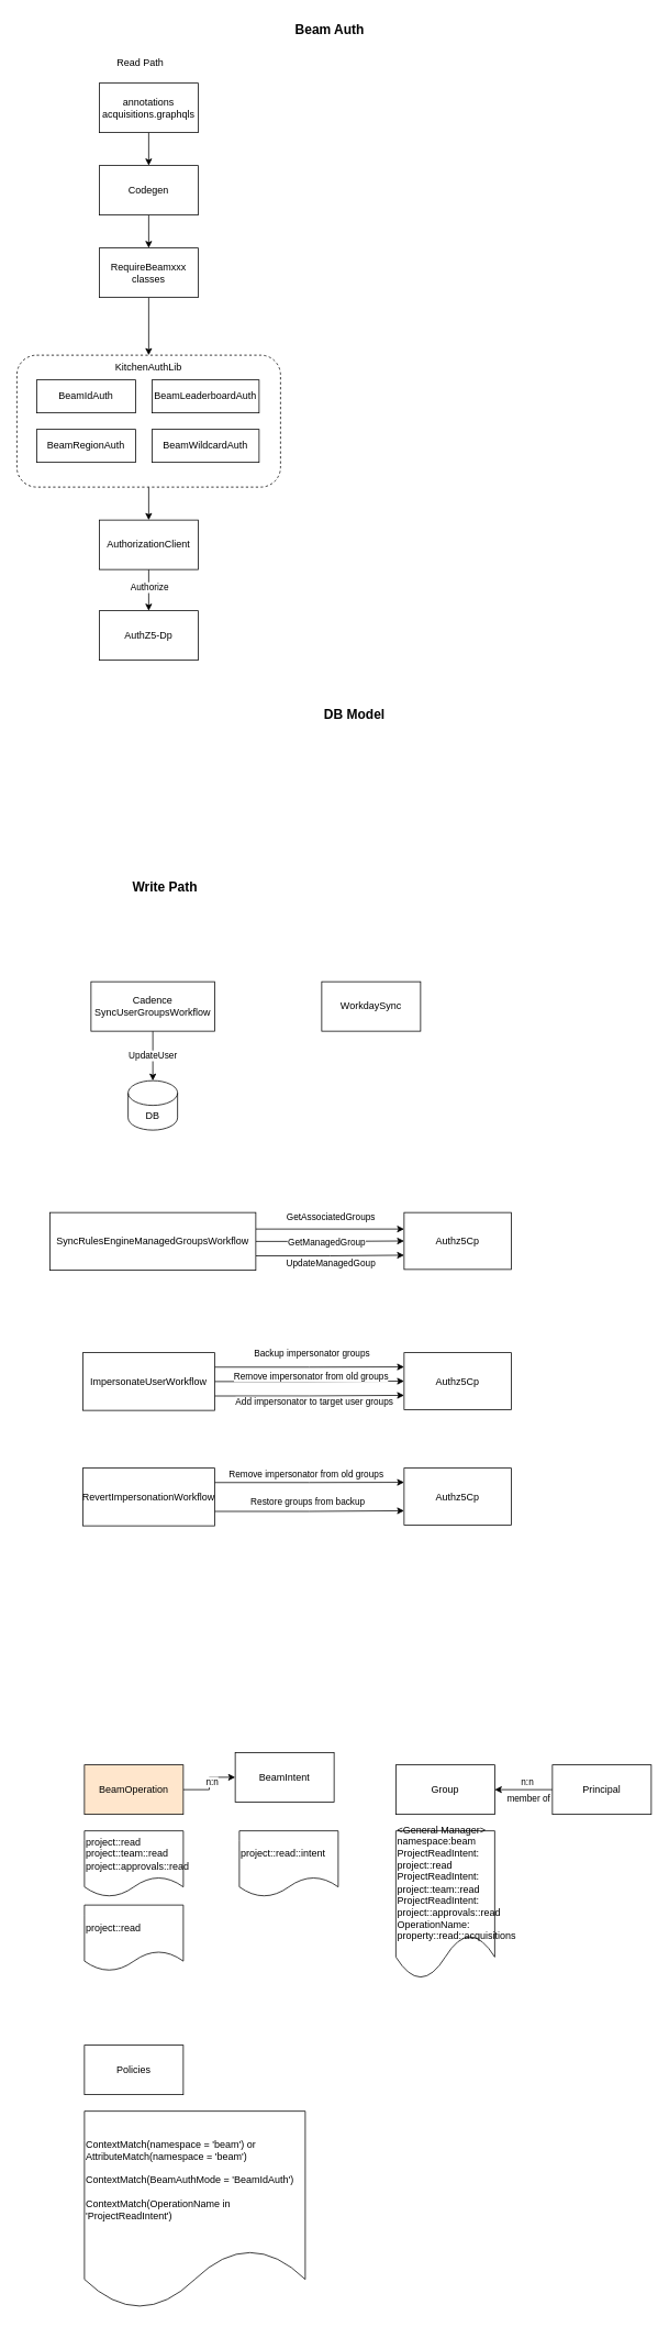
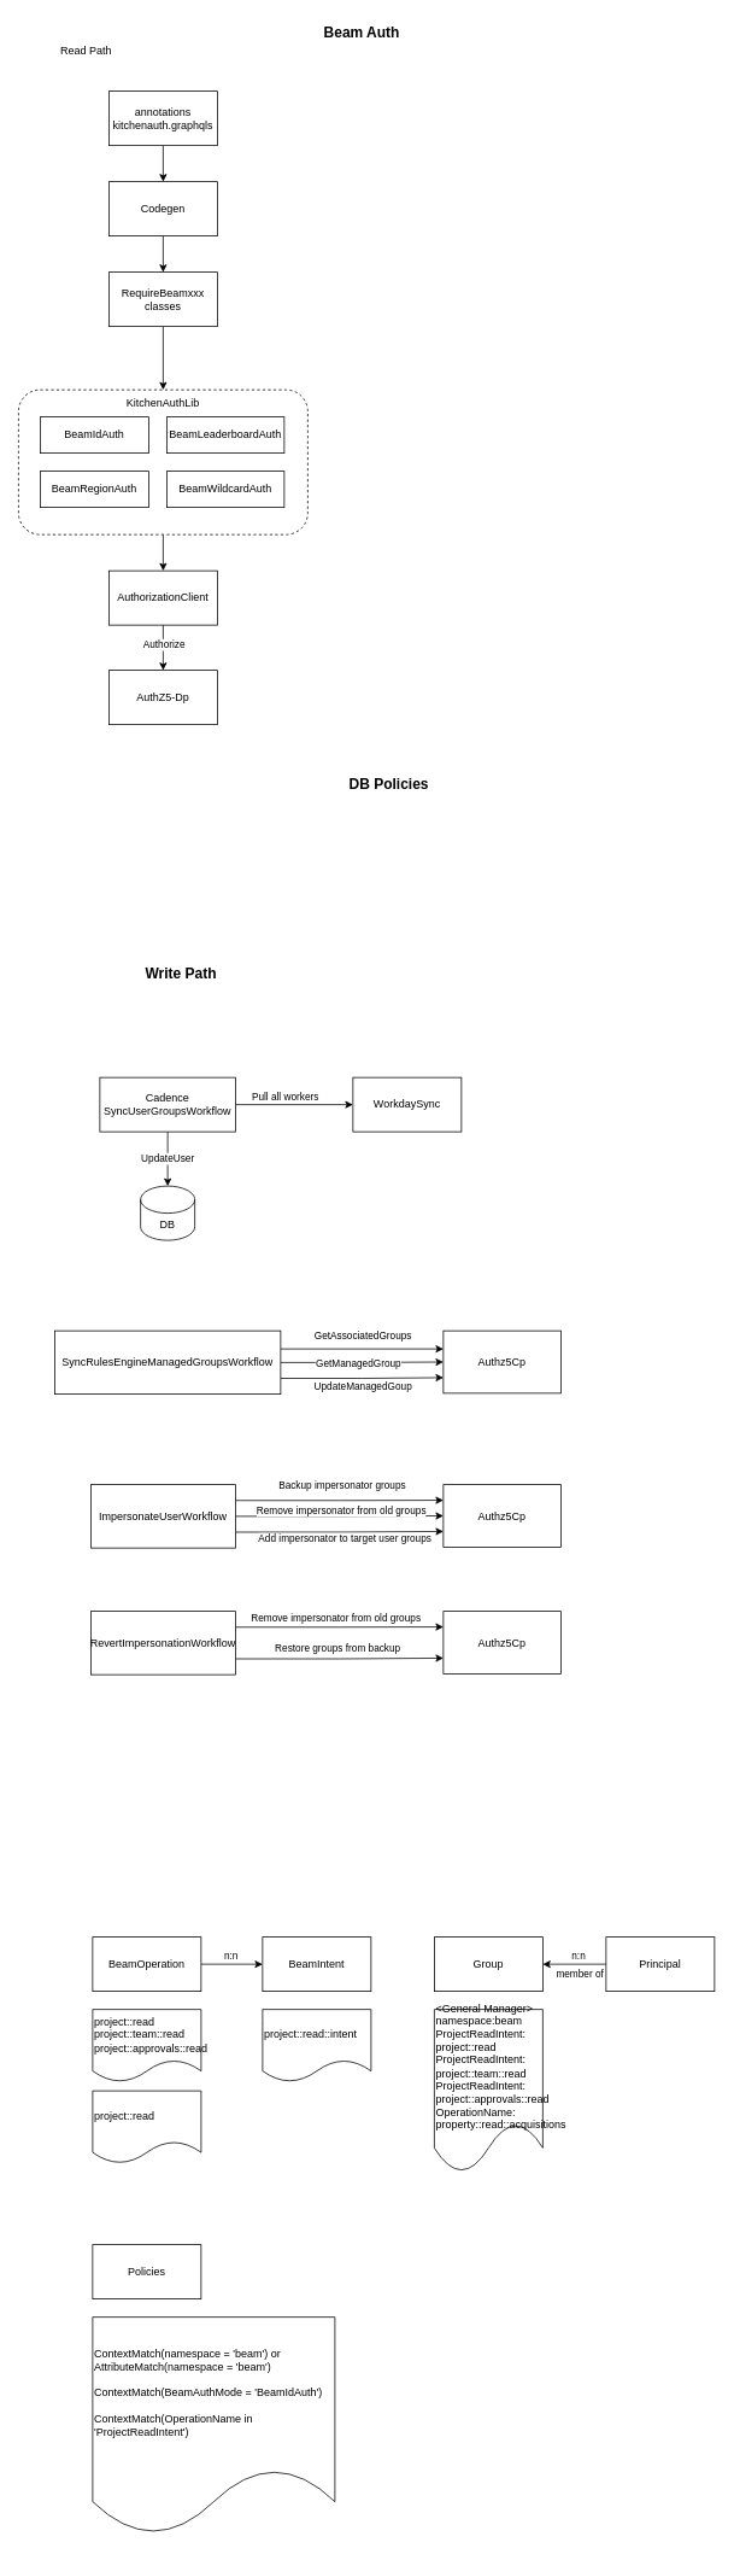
  <mxCell id="0" />
  <mxCell id="1" parent="0" />
  <mxCell id="2" style="edgeStyle=orthogonalEdgeStyle;rounded=0;orthogonalLoop=1;jettySize=auto;html=1;exitX=0.5;exitY=1;exitDx=0;exitDy=0;entryX=0.5;entryY=0;entryDx=0;entryDy=0;" edge="1" parent="1" source="3" target="17"><mxGeometry relative="1" as="geometry" /></mxCell>
  <mxCell id="3" value="" style="rounded=1;whiteSpace=wrap;html=1;dashed=1;" vertex="1" parent="1"><mxGeometry x="20" y="430" width="320" height="160" as="geometry" /></mxCell>
  <mxCell id="4" style="edgeStyle=orthogonalEdgeStyle;rounded=0;orthogonalLoop=1;jettySize=auto;html=1;exitX=0.5;exitY=1;exitDx=0;exitDy=0;" edge="1" parent="1" source="5" target="8"><mxGeometry relative="1" as="geometry" /></mxCell>
- <mxCell id="5" value="annotations&lt;br&gt;acquisitions.graphqls" style="rounded=0;whiteSpace=wrap;html=1;" vertex="1" parent="1"><mxGeometry x="120" y="100" width="120" height="60" as="geometry" /></mxCell>
+ <mxCell id="5" value="annotations&lt;br&gt;kitchenauth.graphqls" style="rounded=0;whiteSpace=wrap;html=1;" vertex="1" parent="1"><mxGeometry x="120" y="100" width="120" height="60" as="geometry" /></mxCell>
  <mxCell id="6" value="&lt;b&gt;&lt;font style=&quot;font-size: 16px;&quot;&gt;Beam Auth&lt;/font&gt;&lt;/b&gt;" style="text;html=1;strokeColor=none;fillColor=none;align=center;verticalAlign=middle;whiteSpace=wrap;rounded=0;" vertex="1" parent="1"><mxGeometry x="310" y="20" width="180" height="30" as="geometry" /></mxCell>
  <mxCell id="7" style="edgeStyle=orthogonalEdgeStyle;rounded=0;orthogonalLoop=1;jettySize=auto;html=1;exitX=0.5;exitY=1;exitDx=0;exitDy=0;entryX=0.5;entryY=0;entryDx=0;entryDy=0;" edge="1" parent="1" source="8" target="10"><mxGeometry relative="1" as="geometry" /></mxCell>
  <mxCell id="8" value="Codegen" style="rounded=0;whiteSpace=wrap;html=1;" vertex="1" parent="1"><mxGeometry x="120" y="200" width="120" height="60" as="geometry" /></mxCell>
  <mxCell id="9" style="edgeStyle=orthogonalEdgeStyle;rounded=0;orthogonalLoop=1;jettySize=auto;html=1;exitX=0.5;exitY=1;exitDx=0;exitDy=0;" edge="1" parent="1" source="10" target="3"><mxGeometry relative="1" as="geometry" /></mxCell>
  <mxCell id="10" value="RequireBeamxxx&lt;br&gt;classes" style="rounded=0;whiteSpace=wrap;html=1;" vertex="1" parent="1"><mxGeometry x="120" y="300" width="120" height="60" as="geometry" /></mxCell>
  <mxCell id="11" value="BeamIdAuth" style="rounded=0;whiteSpace=wrap;html=1;" vertex="1" parent="1"><mxGeometry x="44" y="460" width="120" height="40" as="geometry" /></mxCell>
  <mxCell id="12" value="BeamLeaderboardAuth" style="rounded=0;whiteSpace=wrap;html=1;" vertex="1" parent="1"><mxGeometry x="184" y="460" width="130" height="40" as="geometry" /></mxCell>
  <mxCell id="13" value="BeamRegionAuth" style="rounded=0;whiteSpace=wrap;html=1;" vertex="1" parent="1"><mxGeometry x="44" y="520" width="120" height="40" as="geometry" /></mxCell>
  <mxCell id="14" value="BeamWildcardAuth" style="rounded=0;whiteSpace=wrap;html=1;" vertex="1" parent="1"><mxGeometry x="184" y="520" width="130" height="40" as="geometry" /></mxCell>
  <mxCell id="15" style="edgeStyle=orthogonalEdgeStyle;rounded=0;orthogonalLoop=1;jettySize=auto;html=1;exitX=0.5;exitY=1;exitDx=0;exitDy=0;entryX=0.5;entryY=0;entryDx=0;entryDy=0;" edge="1" parent="1" source="17" target="18"><mxGeometry relative="1" as="geometry" /></mxCell>
  <mxCell id="16" value="Authorize" style="edgeLabel;html=1;align=center;verticalAlign=middle;resizable=0;points=[];" vertex="1" connectable="0" parent="15"><mxGeometry x="-0.167" y="4" relative="1" as="geometry"><mxPoint x="-4" as="offset" /></mxGeometry></mxCell>
  <mxCell id="17" value="AuthorizationClient" style="rounded=0;whiteSpace=wrap;html=1;" vertex="1" parent="1"><mxGeometry x="120" y="630" width="120" height="60" as="geometry" /></mxCell>
  <mxCell id="18" value="AuthZ5-Dp" style="rounded=0;whiteSpace=wrap;html=1;" vertex="1" parent="1"><mxGeometry x="120" y="740" width="120" height="60" as="geometry" /></mxCell>
  <mxCell id="19" value="KitchenAuthLib" style="text;html=1;strokeColor=none;fillColor=none;align=center;verticalAlign=middle;whiteSpace=wrap;rounded=0;" vertex="1" parent="1"><mxGeometry x="150" y="430" width="60" height="30" as="geometry" /></mxCell>
- <mxCell id="20" value="Read Path" style="text;html=1;strokeColor=none;fillColor=none;align=center;verticalAlign=middle;whiteSpace=wrap;rounded=0;" vertex="1" parent="1"><mxGeometry x="140" y="60" width="60" height="30" as="geometry" /></mxCell>
+ <mxCell id="20" value="Read Path" style="text;html=1;strokeColor=none;fillColor=none;align=center;verticalAlign=middle;whiteSpace=wrap;rounded=0;" vertex="1" parent="1"><mxGeometry x="65" y="40" width="60" height="30" as="geometry" /></mxCell>
  <mxCell id="21" value="&lt;b&gt;&lt;font style=&quot;font-size: 16px;&quot;&gt;Write Path&lt;/font&gt;&lt;/b&gt;" style="text;html=1;strokeColor=none;fillColor=none;align=center;verticalAlign=middle;whiteSpace=wrap;rounded=0;" vertex="1" parent="1"><mxGeometry x="120" y="1060" width="160" height="30" as="geometry" /></mxCell>
- <mxCell id="22" value="&lt;b&gt;&lt;font style=&quot;font-size: 16px;&quot;&gt;DB Model&lt;/font&gt;&lt;/b&gt;" style="text;html=1;strokeColor=none;fillColor=none;align=center;verticalAlign=middle;whiteSpace=wrap;rounded=0;" vertex="1" parent="1"><mxGeometry x="340" y="850" width="180" height="30" as="geometry" /></mxCell>
+ <mxCell id="22" value="&lt;b&gt;&lt;font style=&quot;font-size: 16px;&quot;&gt;DB Policies&lt;/font&gt;&lt;/b&gt;" style="text;html=1;strokeColor=none;fillColor=none;align=center;verticalAlign=middle;whiteSpace=wrap;rounded=0;" vertex="1" parent="1"><mxGeometry x="340" y="850" width="180" height="30" as="geometry" /></mxCell>
+ <mxCell id="23" style="edgeStyle=orthogonalEdgeStyle;rounded=0;orthogonalLoop=1;jettySize=auto;html=1;exitX=1;exitY=0.5;exitDx=0;exitDy=0;" edge="1" parent="1" source="26" target="27"><mxGeometry relative="1" as="geometry" /></mxCell>
+ <mxCell id="24" value="Pull all workers" style="edgeLabel;html=1;align=center;verticalAlign=middle;resizable=0;points=[];" vertex="1" connectable="0" parent="23"><mxGeometry x="-0.191" y="-1" relative="1" as="geometry"><mxPoint x="1" y="-11" as="offset" /></mxGeometry></mxCell>
  <mxCell id="25" value="UpdateUser" style="edgeStyle=orthogonalEdgeStyle;rounded=0;orthogonalLoop=1;jettySize=auto;html=1;exitX=0.5;exitY=1;exitDx=0;exitDy=0;" edge="1" parent="1" source="26"><mxGeometry relative="1" as="geometry"><mxPoint x="185" y="1310" as="targetPoint" /></mxGeometry></mxCell>
  <mxCell id="26" value="Cadence&lt;br&gt;SyncUserGroupsWorkflow" style="rounded=0;whiteSpace=wrap;html=1;" vertex="1" parent="1"><mxGeometry x="110" y="1190" width="150" height="60" as="geometry" /></mxCell>
  <mxCell id="27" value="WorkdaySync" style="rounded=0;whiteSpace=wrap;html=1;" vertex="1" parent="1"><mxGeometry x="390" y="1190" width="120" height="60" as="geometry" /></mxCell>
  <mxCell id="28" value="DB" style="shape=cylinder3;whiteSpace=wrap;html=1;boundedLbl=1;backgroundOutline=1;size=15;" vertex="1" parent="1"><mxGeometry x="155" y="1310" width="60" height="60" as="geometry" /></mxCell>
  <mxCell id="29" style="edgeStyle=orthogonalEdgeStyle;rounded=0;orthogonalLoop=1;jettySize=auto;html=1;exitX=1;exitY=0.5;exitDx=0;exitDy=0;" edge="1" parent="1"><mxGeometry relative="1" as="geometry"><mxPoint x="310" y="1490" as="sourcePoint" /><mxPoint x="490" y="1490" as="targetPoint" /></mxGeometry></mxCell>
  <mxCell id="30" value="GetAssociatedGroups" style="edgeLabel;html=1;align=center;verticalAlign=middle;resizable=0;points=[];" vertex="1" connectable="0" parent="29"><mxGeometry x="0.017" y="5" relative="1" as="geometry"><mxPoint x="-2" y="-10" as="offset" /></mxGeometry></mxCell>
  <mxCell id="31" style="edgeStyle=orthogonalEdgeStyle;rounded=0;orthogonalLoop=1;jettySize=auto;html=1;exitX=1;exitY=0.5;exitDx=0;exitDy=0;" edge="1" parent="1" source="35" target="36"><mxGeometry relative="1" as="geometry" /></mxCell>
  <mxCell id="32" value="GetManagedGroup" style="edgeLabel;html=1;align=center;verticalAlign=middle;resizable=0;points=[];" vertex="1" connectable="0" parent="31"><mxGeometry x="-0.116" y="2" relative="1" as="geometry"><mxPoint x="5" y="2" as="offset" /></mxGeometry></mxCell>
  <mxCell id="33" style="edgeStyle=orthogonalEdgeStyle;rounded=0;orthogonalLoop=1;jettySize=auto;html=1;exitX=1;exitY=0.75;exitDx=0;exitDy=0;entryX=0;entryY=0.75;entryDx=0;entryDy=0;" edge="1" parent="1" source="35" target="36"><mxGeometry relative="1" as="geometry" /></mxCell>
  <mxCell id="34" value="UpdateManagedGoup" style="edgeLabel;html=1;align=center;verticalAlign=middle;resizable=0;points=[];" vertex="1" connectable="0" parent="33"><mxGeometry x="-0.263" y="-2" relative="1" as="geometry"><mxPoint x="23" y="6" as="offset" /></mxGeometry></mxCell>
  <mxCell id="35" value="SyncRulesEngineManagedGroupsWorkflow" style="rounded=0;whiteSpace=wrap;html=1;" vertex="1" parent="1"><mxGeometry x="60" y="1470" width="250" height="70" as="geometry" /></mxCell>
  <mxCell id="36" value="Authz5Cp" style="rounded=0;whiteSpace=wrap;html=1;" vertex="1" parent="1"><mxGeometry x="490" y="1470" width="130" height="69" as="geometry" /></mxCell>
  <mxCell id="37" style="edgeStyle=orthogonalEdgeStyle;rounded=0;orthogonalLoop=1;jettySize=auto;html=1;exitX=1;exitY=0.25;exitDx=0;exitDy=0;entryX=0;entryY=0.25;entryDx=0;entryDy=0;" edge="1" parent="1" source="43" target="49"><mxGeometry relative="1" as="geometry" /></mxCell>
  <mxCell id="38" value="Backup impersonator groups" style="edgeLabel;html=1;align=center;verticalAlign=middle;resizable=0;points=[];" vertex="1" connectable="0" parent="37"><mxGeometry x="0.023" y="2" relative="1" as="geometry"><mxPoint y="-15" as="offset" /></mxGeometry></mxCell>
  <mxCell id="39" style="edgeStyle=orthogonalEdgeStyle;rounded=0;orthogonalLoop=1;jettySize=auto;html=1;exitX=1;exitY=0.5;exitDx=0;exitDy=0;entryX=0;entryY=0.5;entryDx=0;entryDy=0;" edge="1" parent="1" source="43" target="49"><mxGeometry relative="1" as="geometry" /></mxCell>
  <mxCell id="40" value="Remove impersonator from old groups" style="edgeLabel;html=1;align=center;verticalAlign=middle;resizable=0;points=[];" vertex="1" connectable="0" parent="39"><mxGeometry x="0.016" y="6" relative="1" as="geometry"><mxPoint as="offset" /></mxGeometry></mxCell>
  <mxCell id="41" style="edgeStyle=orthogonalEdgeStyle;rounded=0;orthogonalLoop=1;jettySize=auto;html=1;exitX=1;exitY=0.75;exitDx=0;exitDy=0;entryX=0;entryY=0.75;entryDx=0;entryDy=0;" edge="1" parent="1" source="43" target="49"><mxGeometry relative="1" as="geometry" /></mxCell>
  <mxCell id="42" value="Add impersonator to target user groups" style="edgeLabel;html=1;align=center;verticalAlign=middle;resizable=0;points=[];" vertex="1" connectable="0" parent="41"><mxGeometry x="0.051" y="1" relative="1" as="geometry"><mxPoint y="9" as="offset" /></mxGeometry></mxCell>
  <mxCell id="43" value="ImpersonateUserWorkflow" style="rounded=0;whiteSpace=wrap;html=1;" vertex="1" parent="1"><mxGeometry x="100" y="1640" width="160" height="70" as="geometry" /></mxCell>
  <mxCell id="44" style="edgeStyle=orthogonalEdgeStyle;rounded=0;orthogonalLoop=1;jettySize=auto;html=1;exitX=1;exitY=0.25;exitDx=0;exitDy=0;entryX=0;entryY=0.25;entryDx=0;entryDy=0;" edge="1" parent="1" source="48" target="50"><mxGeometry relative="1" as="geometry" /></mxCell>
  <mxCell id="45" value="Remove impersonator from old groups" style="edgeLabel;html=1;align=center;verticalAlign=middle;resizable=0;points=[];" vertex="1" connectable="0" parent="44"><mxGeometry x="-0.048" y="4" relative="1" as="geometry"><mxPoint y="-7" as="offset" /></mxGeometry></mxCell>
  <mxCell id="46" style="edgeStyle=orthogonalEdgeStyle;rounded=0;orthogonalLoop=1;jettySize=auto;html=1;exitX=1;exitY=0.75;exitDx=0;exitDy=0;entryX=0;entryY=0.75;entryDx=0;entryDy=0;" edge="1" parent="1" source="48" target="50"><mxGeometry relative="1" as="geometry" /></mxCell>
  <mxCell id="47" value="Restore groups from backup" style="edgeLabel;html=1;align=center;verticalAlign=middle;resizable=0;points=[];" vertex="1" connectable="0" parent="46"><mxGeometry x="-0.033" y="2" relative="1" as="geometry"><mxPoint y="-10" as="offset" /></mxGeometry></mxCell>
  <mxCell id="48" value="RevertImpersonationWorkflow" style="rounded=0;whiteSpace=wrap;html=1;" vertex="1" parent="1"><mxGeometry x="100" y="1780" width="160" height="70" as="geometry" /></mxCell>
  <mxCell id="49" value="Authz5Cp" style="rounded=0;whiteSpace=wrap;html=1;" vertex="1" parent="1"><mxGeometry x="490" y="1640" width="130" height="69" as="geometry" /></mxCell>
  <mxCell id="50" value="Authz5Cp" style="rounded=0;whiteSpace=wrap;html=1;" vertex="1" parent="1"><mxGeometry x="490" y="1780" width="130" height="69" as="geometry" /></mxCell>
  <mxCell id="51" style="edgeStyle=orthogonalEdgeStyle;rounded=0;orthogonalLoop=1;jettySize=auto;html=1;exitX=1;exitY=0.5;exitDx=0;exitDy=0;entryX=0;entryY=0.5;entryDx=0;entryDy=0;" edge="1" parent="1" source="53" target="54"><mxGeometry relative="1" as="geometry" /></mxCell>
  <mxCell id="52" value="n:n" style="edgeLabel;html=1;align=center;verticalAlign=middle;resizable=0;points=[];" vertex="1" connectable="0" parent="51"><mxGeometry x="-0.533" relative="1" as="geometry"><mxPoint x="16" y="-10" as="offset" /></mxGeometry></mxCell>
- <mxCell id="53" value="BeamOperation" style="rounded=0;whiteSpace=wrap;html=1;fillColor=#ffe6cc;" vertex="1" parent="1"><mxGeometry x="102" y="2140" width="120" height="60" as="geometry" /></mxCell>
- <mxCell id="54" value="BeamIntent" style="rounded=0;whiteSpace=wrap;html=1;" vertex="1" parent="1"><mxGeometry x="285" y="2125" width="120" height="60" as="geometry" /></mxCell>
+ <mxCell id="53" value="BeamOperation" style="rounded=0;whiteSpace=wrap;html=1;" vertex="1" parent="1"><mxGeometry x="102" y="2140" width="120" height="60" as="geometry" /></mxCell>
+ <mxCell id="54" value="BeamIntent" style="rounded=0;whiteSpace=wrap;html=1;" vertex="1" parent="1"><mxGeometry x="290" y="2140" width="120" height="60" as="geometry" /></mxCell>
  <mxCell id="55" value="project::read&lt;br&gt;project::team::read&lt;br&gt;project::approvals::read" style="shape=document;whiteSpace=wrap;html=1;boundedLbl=1;align=left;" vertex="1" parent="1"><mxGeometry x="102" y="2220" width="120" height="80" as="geometry" /></mxCell>
  <mxCell id="56" value="project::read::intent" style="shape=document;whiteSpace=wrap;html=1;boundedLbl=1;align=left;" vertex="1" parent="1"><mxGeometry x="290" y="2220" width="120" height="80" as="geometry" /></mxCell>
  <mxCell id="57" value="project::read" style="shape=document;whiteSpace=wrap;html=1;boundedLbl=1;align=left;" vertex="1" parent="1"><mxGeometry x="102" y="2310" width="120" height="80" as="geometry" /></mxCell>
  <mxCell id="58" value="Group" style="rounded=0;whiteSpace=wrap;html=1;" vertex="1" parent="1"><mxGeometry x="480" y="2140" width="120" height="60" as="geometry" /></mxCell>
  <mxCell id="59" value="&amp;lt;General Manager&amp;gt;&lt;br&gt;namespace:beam&lt;br&gt;ProjectReadIntent:&lt;br&gt;project::read&lt;br&gt;ProjectReadIntent:&lt;br&gt;project::team::read&lt;br&gt;ProjectReadIntent:&lt;br&gt;project::approvals::read&lt;br&gt;OperationName:&lt;br&gt;property::read::acquisitions" style="shape=document;whiteSpace=wrap;html=1;boundedLbl=1;align=left;" vertex="1" parent="1"><mxGeometry x="480" y="2220" width="120" height="180" as="geometry" /></mxCell>
  <mxCell id="60" style="edgeStyle=orthogonalEdgeStyle;rounded=0;orthogonalLoop=1;jettySize=auto;html=1;exitX=0;exitY=0.5;exitDx=0;exitDy=0;entryX=1;entryY=0.5;entryDx=0;entryDy=0;" edge="1" parent="1" source="62" target="58"><mxGeometry relative="1" as="geometry" /></mxCell>
  <mxCell id="61" value="member of" style="edgeLabel;html=1;align=center;verticalAlign=middle;resizable=0;points=[];" vertex="1" connectable="0" parent="60"><mxGeometry x="0.228" y="-4" relative="1" as="geometry"><mxPoint x="13" y="14" as="offset" /></mxGeometry></mxCell>
  <mxCell id="62" value="Principal" style="rounded=0;whiteSpace=wrap;html=1;" vertex="1" parent="1"><mxGeometry x="670" y="2140" width="120" height="60" as="geometry" /></mxCell>
  <mxCell id="63" value="n:n" style="text;html=1;strokeColor=none;fillColor=none;align=center;verticalAlign=middle;whiteSpace=wrap;rounded=0;fontSize=11;" vertex="1" parent="1"><mxGeometry x="610" y="2146" width="60" height="30" as="geometry" /></mxCell>
  <mxCell id="64" value="Policies" style="rounded=0;whiteSpace=wrap;html=1;" vertex="1" parent="1"><mxGeometry x="102" y="2480" width="120" height="60" as="geometry" /></mxCell>
  <mxCell id="65" value="ContextMatch(namespace = 'beam') or AttributeMatch(namespace = 'beam')&lt;br&gt;&lt;br&gt;ContextMatch(BeamAuthMode = 'BeamIdAuth')&lt;br&gt;&lt;br&gt;ContextMatch(OperationName in&amp;nbsp; 'ProjectReadIntent')" style="shape=document;whiteSpace=wrap;html=1;boundedLbl=1;align=left;" vertex="1" parent="1"><mxGeometry x="102" y="2560" width="268" height="240" as="geometry" /></mxCell>
